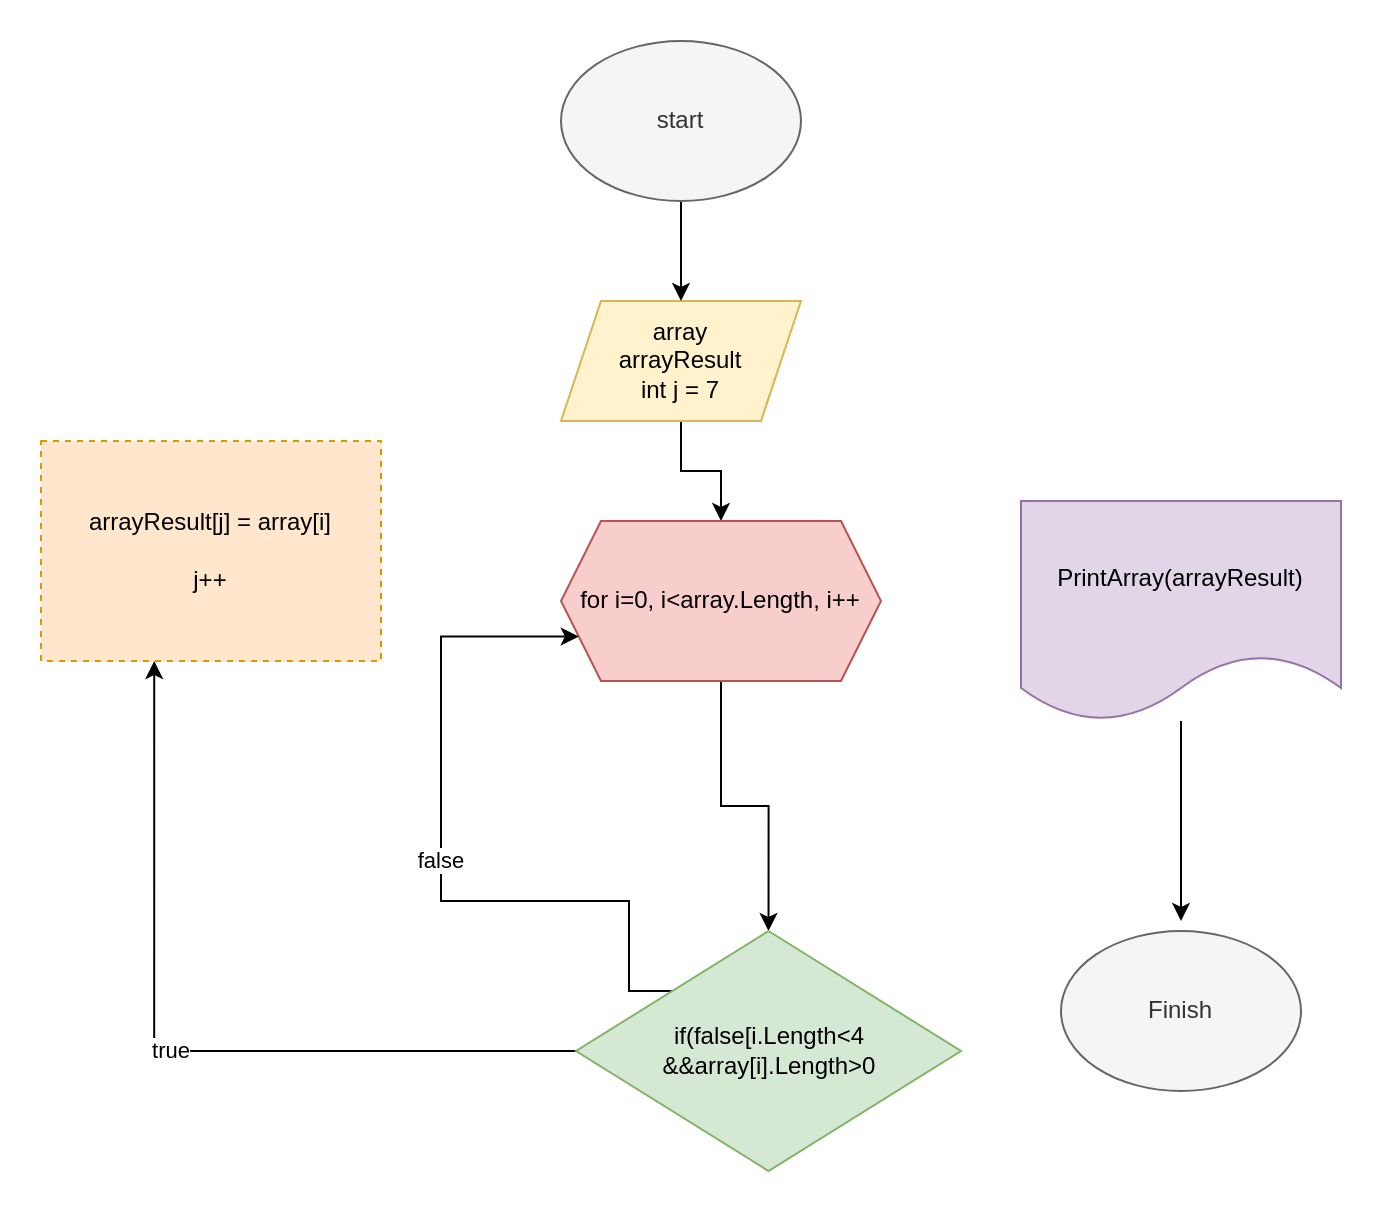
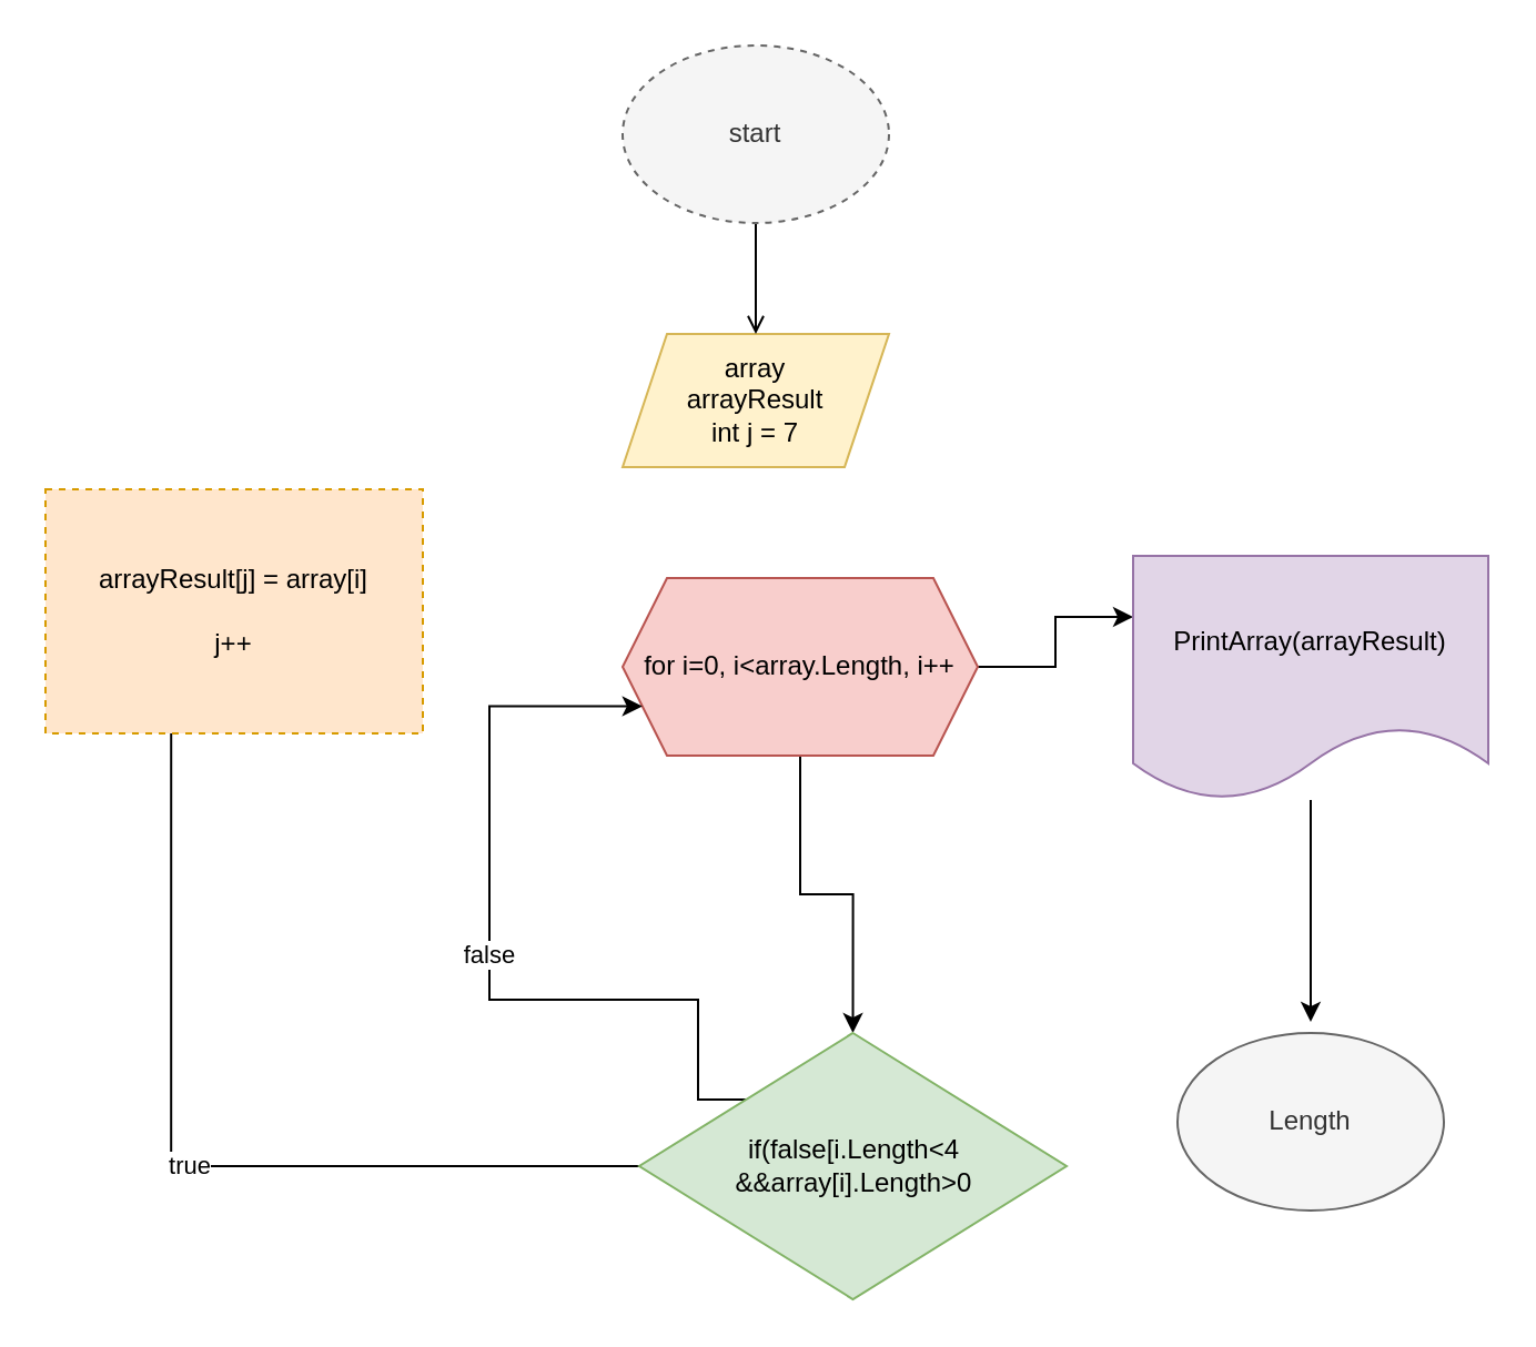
  <mxCell id="0" />
  <mxCell id="1" parent="0" />
- <mxCell id="2" style="edgeStyle=orthogonalEdgeStyle;rounded=0;orthogonalLoop=1;jettySize=auto;html=1;entryX=0.5;entryY=0;entryDx=0;entryDy=0;" edge="1" parent="1" source="3" target="8"><mxGeometry relative="1" as="geometry" /></mxCell>
  <mxCell id="3" value="array&lt;br&gt;arrayResult&lt;br&gt;int j = 7" style="shape=parallelogram;perimeter=parallelogramPerimeter;whiteSpace=wrap;html=1;fixedSize=1;fillColor=#fff2cc;strokeColor=#d6b656;" vertex="1" parent="1"><mxGeometry x="280" y="150" width="120" height="60" as="geometry" /></mxCell>
- <mxCell id="4" style="edgeStyle=orthogonalEdgeStyle;rounded=0;orthogonalLoop=1;jettySize=auto;html=1;" edge="1" parent="1" source="5" target="3"><mxGeometry relative="1" as="geometry" /></mxCell>
- <mxCell id="5" value="start" style="ellipse;whiteSpace=wrap;html=1;fillColor=#f5f5f5;fontColor=#333333;strokeColor=#666666;" vertex="1" parent="1"><mxGeometry x="280" y="20" width="120" height="80" as="geometry" /></mxCell>
+ <mxCell id="4" style="edgeStyle=orthogonalEdgeStyle;rounded=0;orthogonalLoop=1;jettySize=auto;html=1;endArrow=open;" edge="1" parent="1" source="5" target="3"><mxGeometry relative="1" as="geometry" /></mxCell>
+ <mxCell id="5" value="start" style="ellipse;whiteSpace=wrap;html=1;fillColor=#f5f5f5;fontColor=#333333;strokeColor=#666666;dashed=1;" vertex="1" parent="1"><mxGeometry x="280" y="20" width="120" height="80" as="geometry" /></mxCell>
  <mxCell id="6" style="edgeStyle=orthogonalEdgeStyle;rounded=0;orthogonalLoop=1;jettySize=auto;html=1;entryX=0.5;entryY=0;entryDx=0;entryDy=0;" edge="1" parent="1" source="8" target="13"><mxGeometry relative="1" as="geometry" /></mxCell>
+ <mxCell id="7" style="edgeStyle=orthogonalEdgeStyle;rounded=0;orthogonalLoop=1;jettySize=auto;html=1;exitX=1;exitY=0.5;exitDx=0;exitDy=0;entryX=0;entryY=0.25;entryDx=0;entryDy=0;" edge="1" parent="1" source="8" target="10"><mxGeometry relative="1" as="geometry" /></mxCell>
  <mxCell id="8" value="for i=0, i&amp;lt;array.Length, i++" style="shape=hexagon;perimeter=hexagonPerimeter2;whiteSpace=wrap;html=1;fixedSize=1;fillColor=#f8cecc;strokeColor=#b85450;" vertex="1" parent="1"><mxGeometry x="280" y="260" width="160" height="80" as="geometry" /></mxCell>
  <mxCell id="9" style="edgeStyle=orthogonalEdgeStyle;rounded=0;orthogonalLoop=1;jettySize=auto;html=1;" edge="1" parent="1" source="10"><mxGeometry relative="1" as="geometry"><mxPoint x="590" y="460" as="targetPoint" /></mxGeometry></mxCell>
  <mxCell id="10" value="PrintArray(arrayResult)" style="shape=document;whiteSpace=wrap;html=1;boundedLbl=1;fillColor=#e1d5e7;strokeColor=#9673a6;" vertex="1" parent="1"><mxGeometry x="510" y="250" width="160" height="110" as="geometry" /></mxCell>
- <mxCell id="11" value="true" style="edgeStyle=orthogonalEdgeStyle;rounded=0;orthogonalLoop=1;jettySize=auto;html=1;entryX=0.333;entryY=1;entryDx=0;entryDy=0;entryPerimeter=0;" edge="1" parent="1" source="13" target="14"><mxGeometry relative="1" as="geometry"><mxPoint x="110" y="460" as="targetPoint" /></mxGeometry></mxCell>
+ <mxCell id="11" value="true" style="edgeStyle=orthogonalEdgeStyle;rounded=0;orthogonalLoop=1;jettySize=auto;html=1;entryX=0.333;entryY=1;entryDx=0;entryDy=0;entryPerimeter=0;endArrow=none;" edge="1" parent="1" source="13" target="14"><mxGeometry relative="1" as="geometry"><mxPoint x="110" y="460" as="targetPoint" /></mxGeometry></mxCell>
  <mxCell id="12" value="false" style="edgeStyle=orthogonalEdgeStyle;rounded=0;orthogonalLoop=1;jettySize=auto;html=1;exitX=0;exitY=0;exitDx=0;exitDy=0;entryX=0;entryY=0.75;entryDx=0;entryDy=0;" edge="1" parent="1" source="13" target="8"><mxGeometry relative="1" as="geometry"><mxPoint x="240" y="350" as="targetPoint" /><Array as="points"><mxPoint x="314" y="450" /><mxPoint x="220" y="450" /><mxPoint x="220" y="317" /></Array></mxGeometry></mxCell>
  <mxCell id="13" value="if(false[i.Length&amp;lt;4 &amp;amp;&amp;amp;array[i].Length&amp;gt;0" style="rhombus;whiteSpace=wrap;html=1;fillColor=#d5e8d4;strokeColor=#82b366;" vertex="1" parent="1"><mxGeometry x="287.5" y="465" width="192.5" height="120" as="geometry" /></mxCell>
  <mxCell id="14" value="arrayResult[j] = array[i]&lt;br&gt;&lt;br&gt;j++" style="rounded=0;whiteSpace=wrap;html=1;fillColor=#ffe6cc;strokeColor=#d79b00;dashed=1;" vertex="1" parent="1"><mxGeometry x="20" y="220" width="170" height="110" as="geometry" /></mxCell>
  <mxCell id="15" style="edgeStyle=orthogonalEdgeStyle;rounded=0;orthogonalLoop=1;jettySize=auto;html=1;exitX=0.5;exitY=1;exitDx=0;exitDy=0;" edge="1" parent="1" source="14" target="14"><mxGeometry relative="1" as="geometry" /></mxCell>
- <mxCell id="16" value="Finish" style="ellipse;whiteSpace=wrap;html=1;fillColor=#f5f5f5;fontColor=#333333;strokeColor=#666666;" vertex="1" parent="1"><mxGeometry x="530" y="465" width="120" height="80" as="geometry" /></mxCell>
+ <mxCell id="16" value="Length" style="ellipse;whiteSpace=wrap;html=1;fillColor=#f5f5f5;fontColor=#333333;strokeColor=#666666;" vertex="1" parent="1"><mxGeometry x="530" y="465" width="120" height="80" as="geometry" /></mxCell>
